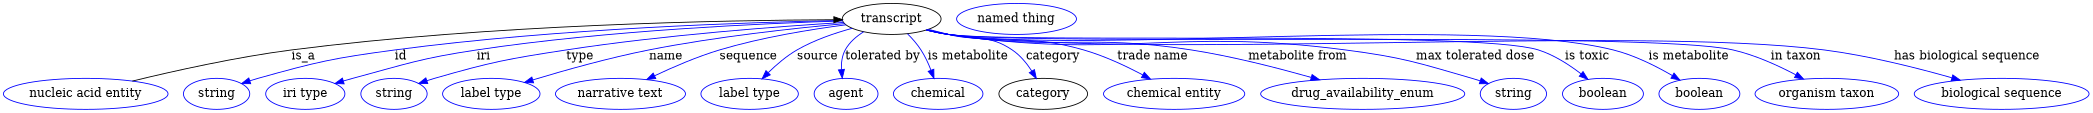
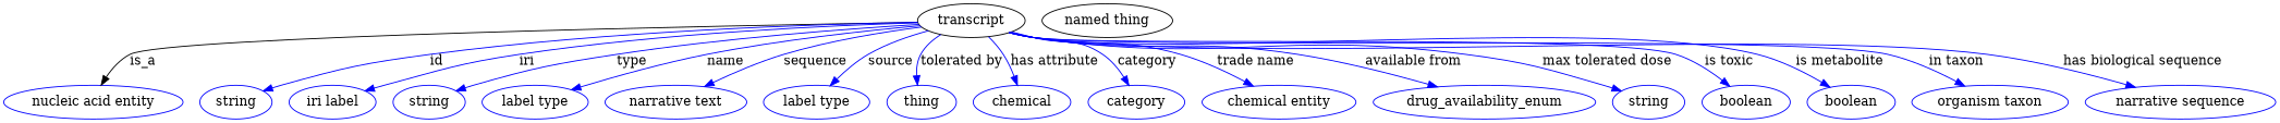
  digraph {
    node [color=blue]
    edge [color=blue style=solid]
    n1 [height=0.5 label=transcript width=1.5887 color=""]
    "nucleic acid entity" [height=0.5 width=2.6539]
    n3 [height=0.5 label=string width=1.0652]
-   n4 [height=0.5 label="iri type" width=1.2277]
+   n4 [height=0.5 label="iri label" width=1.2277]
    n5 [height=0.5 label=string width=1.0652]
    n6 [height=0.5 label="label type" width=1.5707]
    n7 [height=0.5 label="narrative text" width=2.0943]
    n8 [height=0.5 label="label type" width=1.5707]
-   n9 [height=0.5 label=agent width=1.0291]
+   n9 [height=0.5 label=thing width=1.0291]
    n10 [height=0.5 label=chemical width=1.4443]
-   category [height=0.5 width=1.4263 color=""]
+   category [height=0.5 width=1.4263]
    n12 [height=0.5 label="chemical entity" width=2.2748]
    n13 [height=0.5 label=drug_availability_enum width=3.2858]
    n14 [height=0.5 label=string width=1.0652]
    n15 [height=0.5 label=boolean width=1.2999]
    n16 [height=0.5 label=boolean width=1.2999]
    n17 [height=0.5 label="organism taxon" width=2.3109]
-   n18 [height=0.5 label="biological sequence" width=2.8164]
-   n19 [height=0.5 label="named thing" width=1.9318]
-   "nucleic acid entity" -> n1 [label=is_a color="" style=""]
+   n18 [height=0.5 label="narrative sequence" width=2.8164]
+   n19 [color=black height=0.5 label="named thing" width=1.9318]
+   n1 -> "nucleic acid entity" [label=is_a color="" style=""]
    n1 -> n3 [label=id]
    n1 -> n4 [label=iri]
    n1 -> n5 [label=type]
    n1 -> n6 [label=name]
    n1 -> n7 [label=sequence]
    n1 -> n8 [label=source]
    n1 -> n9 [label="tolerated by"]
-   n1 -> n10 [label="is metabolite"]
+   n1 -> n10 [label="has attribute"]
    n1 -> category [label=category]
    n1 -> n12 [label="trade name"]
-   n1 -> n13 [label="metabolite from"]
+   n1 -> n13 [label="available from"]
    n1 -> n14 [label="max tolerated dose"]
    n1 -> n15 [label="is toxic"]
    n1 -> n16 [label="is metabolite"]
    n1 -> n17 [label="in taxon"]
    n1 -> n18 [label="has biological sequence"]
  }
